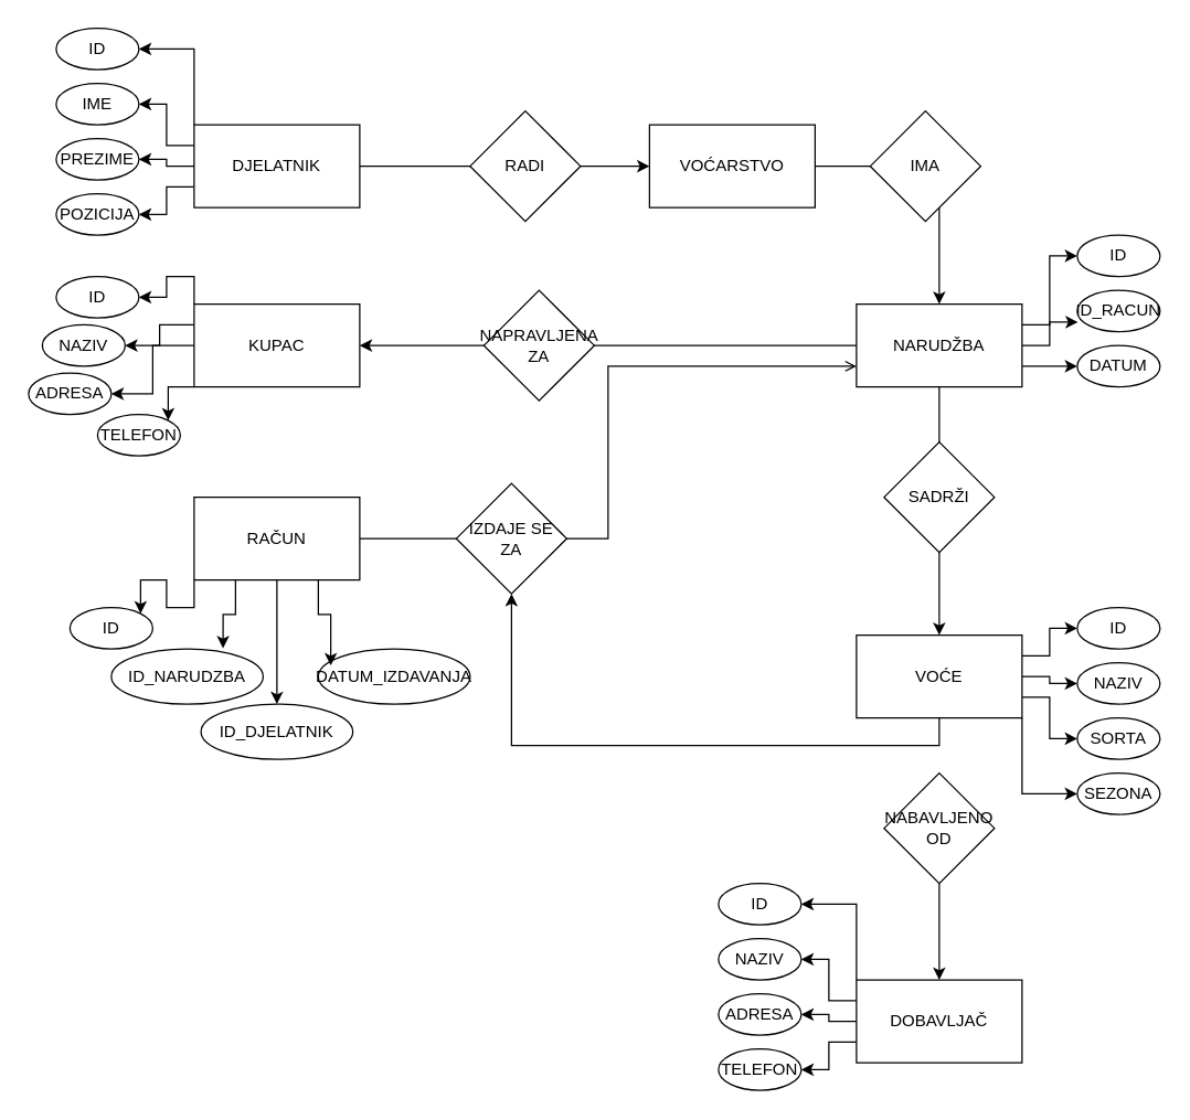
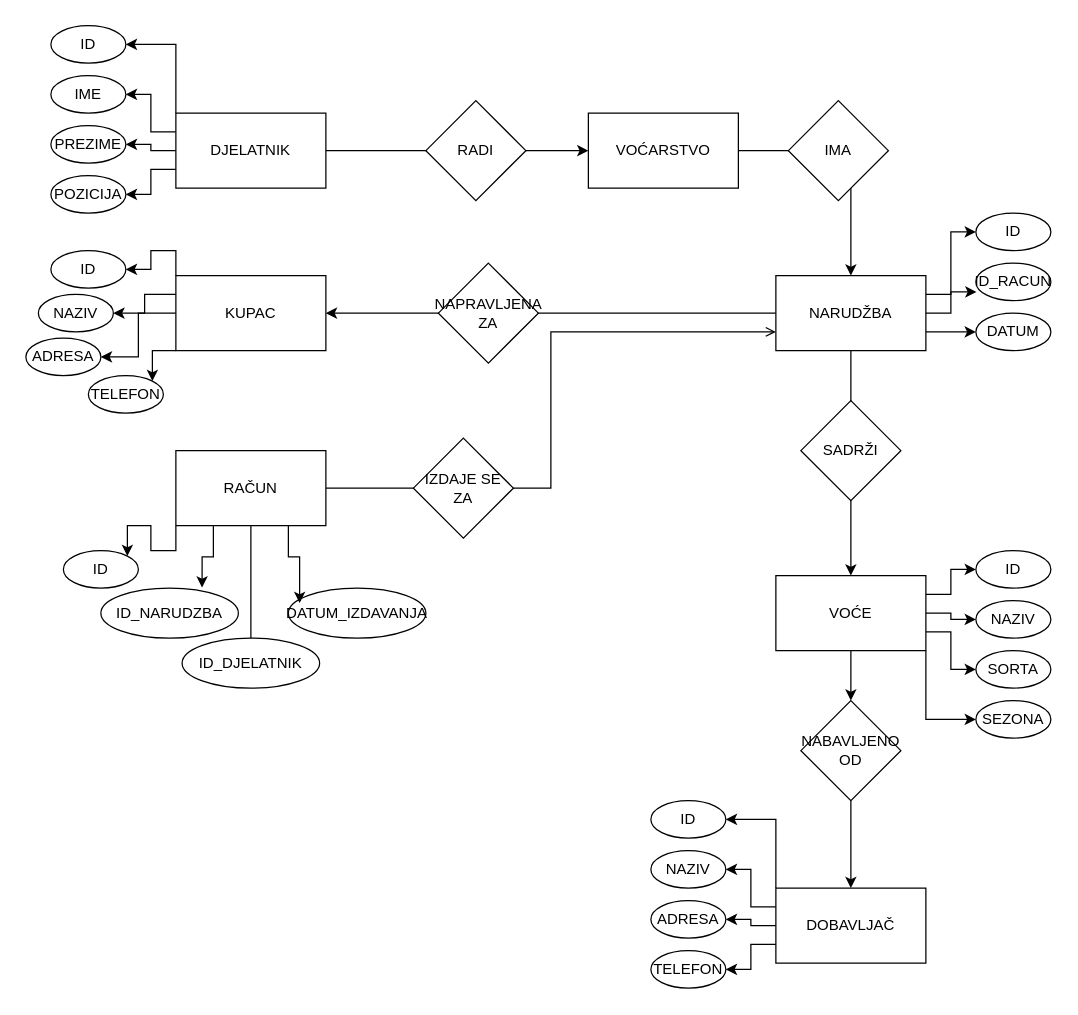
  <mxCell id="0" />
  <mxCell id="1" parent="0" />
  <mxCell id="2" style="edgeStyle=orthogonalEdgeStyle;rounded=0;orthogonalLoop=1;jettySize=auto;html=1;exitX=1;exitY=0.5;exitDx=0;exitDy=0;entryX=0;entryY=0.5;entryDx=0;entryDy=0;" edge="1" parent="1" source="7" target="10"><mxGeometry relative="1" as="geometry" /></mxCell>
  <mxCell id="3" style="edgeStyle=orthogonalEdgeStyle;rounded=0;orthogonalLoop=1;jettySize=auto;html=1;exitX=0;exitY=0;exitDx=0;exitDy=0;entryX=1;entryY=0.5;entryDx=0;entryDy=0;" edge="1" parent="1" source="7" target="42"><mxGeometry relative="1" as="geometry" /></mxCell>
  <mxCell id="4" style="edgeStyle=orthogonalEdgeStyle;rounded=0;orthogonalLoop=1;jettySize=auto;html=1;exitX=0;exitY=0.25;exitDx=0;exitDy=0;entryX=1;entryY=0.5;entryDx=0;entryDy=0;" edge="1" parent="1" source="7" target="43"><mxGeometry relative="1" as="geometry" /></mxCell>
  <mxCell id="5" style="edgeStyle=orthogonalEdgeStyle;rounded=0;orthogonalLoop=1;jettySize=auto;html=1;exitX=0;exitY=0.5;exitDx=0;exitDy=0;entryX=1;entryY=0.5;entryDx=0;entryDy=0;" edge="1" parent="1" source="7" target="44"><mxGeometry relative="1" as="geometry" /></mxCell>
  <mxCell id="6" style="edgeStyle=orthogonalEdgeStyle;rounded=0;orthogonalLoop=1;jettySize=auto;html=1;exitX=0;exitY=0.75;exitDx=0;exitDy=0;entryX=1;entryY=0.5;entryDx=0;entryDy=0;" edge="1" parent="1" source="7" target="45"><mxGeometry relative="1" as="geometry" /></mxCell>
  <mxCell id="7" value="DJELATNIK" style="rounded=0;whiteSpace=wrap;html=1;" vertex="1" parent="1"><mxGeometry x="140" y="90" width="120" height="60" as="geometry" /></mxCell>
  <mxCell id="8" value="RADI" style="rhombus;whiteSpace=wrap;html=1;" vertex="1" parent="1"><mxGeometry x="340" y="80" width="80" height="80" as="geometry" /></mxCell>
  <mxCell id="9" style="edgeStyle=orthogonalEdgeStyle;rounded=0;orthogonalLoop=1;jettySize=auto;html=1;exitX=1;exitY=0.5;exitDx=0;exitDy=0;entryX=0.5;entryY=0;entryDx=0;entryDy=0;" edge="1" parent="1" source="10" target="16"><mxGeometry relative="1" as="geometry" /></mxCell>
  <mxCell id="10" value="VOĆARSTVO" style="rounded=0;whiteSpace=wrap;html=1;" vertex="1" parent="1"><mxGeometry x="470" y="90" width="120" height="60" as="geometry" /></mxCell>
  <mxCell id="11" value="IMA" style="rhombus;whiteSpace=wrap;html=1;" vertex="1" parent="1"><mxGeometry x="630" y="80" width="80" height="80" as="geometry" /></mxCell>
  <mxCell id="12" style="edgeStyle=orthogonalEdgeStyle;rounded=0;orthogonalLoop=1;jettySize=auto;html=1;exitX=0.5;exitY=1;exitDx=0;exitDy=0;entryX=0.5;entryY=0;entryDx=0;entryDy=0;" edge="1" parent="1" source="16" target="22"><mxGeometry relative="1" as="geometry" /></mxCell>
  <mxCell id="13" style="edgeStyle=orthogonalEdgeStyle;rounded=0;orthogonalLoop=1;jettySize=auto;html=1;exitX=0;exitY=0.5;exitDx=0;exitDy=0;entryX=1;entryY=0.5;entryDx=0;entryDy=0;" edge="1" parent="1" source="16" target="35"><mxGeometry relative="1" as="geometry" /></mxCell>
  <mxCell id="14" style="edgeStyle=orthogonalEdgeStyle;rounded=0;orthogonalLoop=1;jettySize=auto;html=1;exitX=1;exitY=0.25;exitDx=0;exitDy=0;entryX=0;entryY=0.5;entryDx=0;entryDy=0;" edge="1" parent="1" source="16" target="54"><mxGeometry relative="1" as="geometry" /></mxCell>
  <mxCell id="15" style="edgeStyle=orthogonalEdgeStyle;rounded=0;orthogonalLoop=1;jettySize=auto;html=1;exitX=1;exitY=0.75;exitDx=0;exitDy=0;entryX=0;entryY=0.5;entryDx=0;entryDy=0;" edge="1" parent="1" source="16" target="56"><mxGeometry relative="1" as="geometry" /></mxCell>
  <mxCell id="16" value="NARUDŽBA" style="rounded=0;whiteSpace=wrap;html=1;" vertex="1" parent="1"><mxGeometry x="620" y="220" width="120" height="60" as="geometry" /></mxCell>
  <mxCell id="17" style="edgeStyle=orthogonalEdgeStyle;rounded=0;orthogonalLoop=1;jettySize=auto;html=1;exitX=0.5;exitY=1;exitDx=0;exitDy=0;entryX=0.5;entryY=0;entryDx=0;entryDy=0;" edge="1" parent="1" source="30" target="27"><mxGeometry relative="1" as="geometry" /></mxCell>
  <mxCell id="18" style="edgeStyle=orthogonalEdgeStyle;rounded=0;orthogonalLoop=1;jettySize=auto;html=1;exitX=1;exitY=0.25;exitDx=0;exitDy=0;entryX=0;entryY=0.5;entryDx=0;entryDy=0;" edge="1" parent="1" source="22" target="64"><mxGeometry relative="1" as="geometry" /></mxCell>
  <mxCell id="19" style="edgeStyle=orthogonalEdgeStyle;rounded=0;orthogonalLoop=1;jettySize=auto;html=1;exitX=1;exitY=0.5;exitDx=0;exitDy=0;entryX=0;entryY=0.5;entryDx=0;entryDy=0;" edge="1" parent="1" source="22" target="65"><mxGeometry relative="1" as="geometry" /></mxCell>
  <mxCell id="20" style="edgeStyle=orthogonalEdgeStyle;rounded=0;orthogonalLoop=1;jettySize=auto;html=1;exitX=1;exitY=0.75;exitDx=0;exitDy=0;entryX=0;entryY=0.5;entryDx=0;entryDy=0;" edge="1" parent="1" source="22" target="66"><mxGeometry relative="1" as="geometry" /></mxCell>
  <mxCell id="21" style="edgeStyle=orthogonalEdgeStyle;rounded=0;orthogonalLoop=1;jettySize=auto;html=1;exitX=1;exitY=1;exitDx=0;exitDy=0;entryX=0;entryY=0.5;entryDx=0;entryDy=0;" edge="1" parent="1" source="22" target="67"><mxGeometry relative="1" as="geometry" /></mxCell>
  <mxCell id="22" value="VOĆE" style="rounded=0;whiteSpace=wrap;html=1;" vertex="1" parent="1"><mxGeometry x="620" y="460" width="120" height="60" as="geometry" /></mxCell>
  <mxCell id="23" style="edgeStyle=orthogonalEdgeStyle;rounded=0;orthogonalLoop=1;jettySize=auto;html=1;exitX=0;exitY=0;exitDx=0;exitDy=0;entryX=1;entryY=0.5;entryDx=0;entryDy=0;" edge="1" parent="1" source="27" target="46"><mxGeometry relative="1" as="geometry" /></mxCell>
  <mxCell id="24" style="edgeStyle=orthogonalEdgeStyle;rounded=0;orthogonalLoop=1;jettySize=auto;html=1;exitX=0;exitY=0.25;exitDx=0;exitDy=0;entryX=1;entryY=0.5;entryDx=0;entryDy=0;" edge="1" parent="1" source="27" target="47"><mxGeometry relative="1" as="geometry" /></mxCell>
  <mxCell id="25" style="edgeStyle=orthogonalEdgeStyle;rounded=0;orthogonalLoop=1;jettySize=auto;html=1;exitX=0;exitY=0.5;exitDx=0;exitDy=0;entryX=1;entryY=0.5;entryDx=0;entryDy=0;" edge="1" parent="1" source="27" target="48"><mxGeometry relative="1" as="geometry" /></mxCell>
  <mxCell id="26" style="edgeStyle=orthogonalEdgeStyle;rounded=0;orthogonalLoop=1;jettySize=auto;html=1;exitX=0;exitY=0.75;exitDx=0;exitDy=0;entryX=1;entryY=0.5;entryDx=0;entryDy=0;" edge="1" parent="1" source="27" target="49"><mxGeometry relative="1" as="geometry" /></mxCell>
  <mxCell id="27" value="DOBAVLJAČ" style="rounded=0;whiteSpace=wrap;html=1;" vertex="1" parent="1"><mxGeometry x="620" y="710" width="120" height="60" as="geometry" /></mxCell>
  <mxCell id="28" value="SADRŽI" style="rhombus;whiteSpace=wrap;html=1;" vertex="1" parent="1"><mxGeometry x="640" y="320" width="80" height="80" as="geometry" /></mxCell>
- <mxCell id="29" value="" style="edgeStyle=orthogonalEdgeStyle;rounded=0;orthogonalLoop=1;jettySize=auto;html=1;exitX=0.5;exitY=1;exitDx=0;exitDy=0;" edge="1" parent="1" source="22" target="41"><mxGeometry relative="1" as="geometry"><mxPoint x="680" y="520" as="sourcePoint" /><mxPoint x="680" y="710" as="targetPoint" /></mxGeometry></mxCell>
+ <mxCell id="29" value="" style="edgeStyle=orthogonalEdgeStyle;rounded=0;orthogonalLoop=1;jettySize=auto;html=1;exitX=0.5;exitY=1;exitDx=0;exitDy=0;entryX=0.5;entryY=0;entryDx=0;entryDy=0;" edge="1" parent="1" source="22" target="30"><mxGeometry relative="1" as="geometry"><mxPoint x="680" y="520" as="sourcePoint" /><mxPoint x="680" y="710" as="targetPoint" /></mxGeometry></mxCell>
  <mxCell id="30" value="NABAVLJENO OD" style="rhombus;whiteSpace=wrap;html=1;" vertex="1" parent="1"><mxGeometry x="640" y="560" width="80" height="80" as="geometry" /></mxCell>
  <mxCell id="31" style="edgeStyle=orthogonalEdgeStyle;rounded=0;orthogonalLoop=1;jettySize=auto;html=1;exitX=0;exitY=0;exitDx=0;exitDy=0;entryX=1;entryY=0.5;entryDx=0;entryDy=0;" edge="1" parent="1" source="35" target="50"><mxGeometry relative="1" as="geometry" /></mxCell>
  <mxCell id="32" style="edgeStyle=orthogonalEdgeStyle;rounded=0;orthogonalLoop=1;jettySize=auto;html=1;exitX=0;exitY=0.25;exitDx=0;exitDy=0;entryX=1;entryY=0.5;entryDx=0;entryDy=0;" edge="1" parent="1" source="35" target="51"><mxGeometry relative="1" as="geometry" /></mxCell>
  <mxCell id="33" style="edgeStyle=orthogonalEdgeStyle;rounded=0;orthogonalLoop=1;jettySize=auto;html=1;exitX=0;exitY=0.5;exitDx=0;exitDy=0;entryX=1;entryY=0.5;entryDx=0;entryDy=0;" edge="1" parent="1" source="35" target="52"><mxGeometry relative="1" as="geometry" /></mxCell>
  <mxCell id="34" style="edgeStyle=orthogonalEdgeStyle;rounded=0;orthogonalLoop=1;jettySize=auto;html=1;exitX=0;exitY=1;exitDx=0;exitDy=0;entryX=1;entryY=0;entryDx=0;entryDy=0;" edge="1" parent="1" source="35" target="53"><mxGeometry relative="1" as="geometry" /></mxCell>
  <mxCell id="35" value="KUPAC" style="rounded=0;whiteSpace=wrap;html=1;" vertex="1" parent="1"><mxGeometry x="140" y="220" width="120" height="60" as="geometry" /></mxCell>
  <mxCell id="36" style="edgeStyle=orthogonalEdgeStyle;rounded=0;orthogonalLoop=1;jettySize=auto;html=1;exitX=1;exitY=0.5;exitDx=0;exitDy=0;entryX=0;entryY=0.75;entryDx=0;entryDy=0;endArrow=open;" edge="1" parent="1" source="39" target="16"><mxGeometry relative="1" as="geometry" /></mxCell>
  <mxCell id="37" style="edgeStyle=orthogonalEdgeStyle;rounded=0;orthogonalLoop=1;jettySize=auto;html=1;exitX=0;exitY=1;exitDx=0;exitDy=0;entryX=1;entryY=0;entryDx=0;entryDy=0;" edge="1" parent="1" source="39" target="58"><mxGeometry relative="1" as="geometry" /></mxCell>
- <mxCell id="38" style="edgeStyle=orthogonalEdgeStyle;rounded=0;orthogonalLoop=1;jettySize=auto;html=1;exitX=0.5;exitY=1;exitDx=0;exitDy=0;entryX=0.5;entryY=0;entryDx=0;entryDy=0;" edge="1" parent="1" source="39" target="60"><mxGeometry relative="1" as="geometry" /></mxCell>
+ <mxCell id="38" style="edgeStyle=orthogonalEdgeStyle;rounded=0;orthogonalLoop=1;jettySize=auto;html=1;exitX=0.5;exitY=1;exitDx=0;exitDy=0;entryX=0.5;entryY=0;entryDx=0;entryDy=0;endArrow=none;" edge="1" parent="1" source="39" target="60"><mxGeometry relative="1" as="geometry" /></mxCell>
  <mxCell id="39" value="RAČUN" style="rounded=0;whiteSpace=wrap;html=1;" vertex="1" parent="1"><mxGeometry x="140" y="360" width="120" height="60" as="geometry" /></mxCell>
  <mxCell id="40" value="NAPRAVLJENA ZA" style="rhombus;whiteSpace=wrap;html=1;" vertex="1" parent="1"><mxGeometry x="350" y="210" width="80" height="80" as="geometry" /></mxCell>
  <mxCell id="41" value="IZDAJE SE ZA" style="rhombus;whiteSpace=wrap;html=1;" vertex="1" parent="1"><mxGeometry x="330" y="350" width="80" height="80" as="geometry" /></mxCell>
  <mxCell id="42" value="ID" style="ellipse;whiteSpace=wrap;html=1;" vertex="1" parent="1"><mxGeometry x="40" y="20" width="60" height="30" as="geometry" /></mxCell>
  <mxCell id="43" value="IME&lt;span style=&quot;color: rgba(0, 0, 0, 0); font-family: monospace; font-size: 0px; text-align: start; text-wrap-mode: nowrap;&quot;&gt;%3CmxGraphModel%3E%3Croot%3E%3CmxCell%20id%3D%220%22%2F%3E%3CmxCell%20id%3D%221%22%20parent%3D%220%22%2F%3E%3CmxCell%20id%3D%222%22%20value%3D%22ID%22%20style%3D%22ellipse%3BwhiteSpace%3Dwrap%3Bhtml%3D1%3B%22%20vertex%3D%221%22%20parent%3D%221%22%3E%3CmxGeometry%20x%3D%2220%22%20y%3D%2210%22%20width%3D%2260%22%20height%3D%2230%22%20as%3D%22geometry%22%2F%3E%3C%2FmxCell%3E%3C%2Froot%3E%3C%2FmxGraphModel%3E&lt;/span&gt;" style="ellipse;whiteSpace=wrap;html=1;" vertex="1" parent="1"><mxGeometry x="40" y="60" width="60" height="30" as="geometry" /></mxCell>
  <mxCell id="44" value="PREZIME&lt;span style=&quot;color: rgba(0, 0, 0, 0); font-family: monospace; font-size: 0px; text-align: start; text-wrap-mode: nowrap;&quot;&gt;%3CmxGraphModel%3E%3Croot%3E%3CmxCell%20id%3D%220%22%2F%3E%3CmxCell%20id%3D%221%22%20parent%3D%220%22%2F%3E%3CmxCell%20id%3D%222%22%20value%3D%22ID%22%20style%3D%22ellipse%3BwhiteSpace%3Dwrap%3Bhtml%3D1%3B%22%20vertex%3D%221%22%20parent%3D%221%22%3E%3CmxGeometry%20x%3D%2220%22%20y%3D%2210%22%20width%3D%2260%22%20height%3D%2230%22%20as%3D%22geometry%22%2F%3E%3C%2FmxCell%3E%3C%2Froot%3E%3C%2FmxGraphModel%3E&lt;/span&gt;" style="ellipse;whiteSpace=wrap;html=1;" vertex="1" parent="1"><mxGeometry x="40" y="100" width="60" height="30" as="geometry" /></mxCell>
  <mxCell id="45" value="POZICIJA" style="ellipse;whiteSpace=wrap;html=1;" vertex="1" parent="1"><mxGeometry x="40" y="140" width="60" height="30" as="geometry" /></mxCell>
  <mxCell id="46" value="ID" style="ellipse;whiteSpace=wrap;html=1;" vertex="1" parent="1"><mxGeometry x="520" y="640" width="60" height="30" as="geometry" /></mxCell>
  <mxCell id="47" value="NAZIV" style="ellipse;whiteSpace=wrap;html=1;" vertex="1" parent="1"><mxGeometry x="520" y="680" width="60" height="30" as="geometry" /></mxCell>
  <mxCell id="48" value="ADRESA" style="ellipse;whiteSpace=wrap;html=1;" vertex="1" parent="1"><mxGeometry x="520" y="720" width="60" height="30" as="geometry" /></mxCell>
  <mxCell id="49" value="TELEFON" style="ellipse;whiteSpace=wrap;html=1;" vertex="1" parent="1"><mxGeometry x="520" y="760" width="60" height="30" as="geometry" /></mxCell>
  <mxCell id="50" value="ID" style="ellipse;whiteSpace=wrap;html=1;" vertex="1" parent="1"><mxGeometry x="40" y="200" width="60" height="30" as="geometry" /></mxCell>
  <mxCell id="51" value="NAZIV" style="ellipse;whiteSpace=wrap;html=1;" vertex="1" parent="1"><mxGeometry x="30" y="235" width="60" height="30" as="geometry" /></mxCell>
  <mxCell id="52" value="ADRESA" style="ellipse;whiteSpace=wrap;html=1;" vertex="1" parent="1"><mxGeometry y="270" width="60" height="30" as="geometry" x="20" /></mxCell>
  <mxCell id="53" value="TELEFON" style="ellipse;whiteSpace=wrap;html=1;" vertex="1" parent="1"><mxGeometry x="70" y="300" width="60" height="30" as="geometry" /></mxCell>
  <mxCell id="54" value="ID" style="ellipse;whiteSpace=wrap;html=1;" vertex="1" parent="1"><mxGeometry x="780" y="170" width="60" height="30" as="geometry" /></mxCell>
  <mxCell id="55" value="ID_RACUN" style="ellipse;whiteSpace=wrap;html=1;" vertex="1" parent="1"><mxGeometry x="780" y="210" width="60" height="30" as="geometry" /></mxCell>
  <mxCell id="56" value="DATUM" style="ellipse;whiteSpace=wrap;html=1;" vertex="1" parent="1"><mxGeometry x="780" y="250" width="60" height="30" as="geometry" /></mxCell>
  <mxCell id="57" style="edgeStyle=orthogonalEdgeStyle;rounded=0;orthogonalLoop=1;jettySize=auto;html=1;exitX=1;exitY=0.5;exitDx=0;exitDy=0;entryX=0.008;entryY=0.767;entryDx=0;entryDy=0;entryPerimeter=0;" edge="1" parent="1" source="16" target="55"><mxGeometry relative="1" as="geometry" /></mxCell>
  <mxCell id="58" value="ID" style="ellipse;whiteSpace=wrap;html=1;" vertex="1" parent="1"><mxGeometry x="50" y="440" width="60" height="30" as="geometry" /></mxCell>
  <mxCell id="59" value="ID_NARUDZBA" style="ellipse;whiteSpace=wrap;html=1;" vertex="1" parent="1"><mxGeometry x="80" y="470" width="110" height="40" as="geometry" /></mxCell>
  <mxCell id="60" value="ID_DJELATNIK" style="ellipse;whiteSpace=wrap;html=1;" vertex="1" parent="1"><mxGeometry x="145" y="510" width="110" height="40" as="geometry" /></mxCell>
  <mxCell id="61" value="DATUM_IZDAVANJA" style="ellipse;whiteSpace=wrap;html=1;" vertex="1" parent="1"><mxGeometry x="230" y="470" width="110" height="40" as="geometry" /></mxCell>
  <mxCell id="62" style="edgeStyle=orthogonalEdgeStyle;rounded=0;orthogonalLoop=1;jettySize=auto;html=1;exitX=0.25;exitY=1;exitDx=0;exitDy=0;entryX=0.736;entryY=-0.012;entryDx=0;entryDy=0;entryPerimeter=0;" edge="1" parent="1" source="39" target="59"><mxGeometry relative="1" as="geometry" /></mxCell>
  <mxCell id="63" style="edgeStyle=orthogonalEdgeStyle;rounded=0;orthogonalLoop=1;jettySize=auto;html=1;exitX=0.75;exitY=1;exitDx=0;exitDy=0;entryX=0.082;entryY=0.3;entryDx=0;entryDy=0;entryPerimeter=0;" edge="1" parent="1" source="39" target="61"><mxGeometry relative="1" as="geometry" /></mxCell>
  <mxCell id="64" value="ID" style="ellipse;whiteSpace=wrap;html=1;" vertex="1" parent="1"><mxGeometry x="780" y="440" width="60" height="30" as="geometry" /></mxCell>
  <mxCell id="65" value="NAZIV" style="ellipse;whiteSpace=wrap;html=1;" vertex="1" parent="1"><mxGeometry x="780" y="480" width="60" height="30" as="geometry" /></mxCell>
  <mxCell id="66" value="SORTA" style="ellipse;whiteSpace=wrap;html=1;" vertex="1" parent="1"><mxGeometry x="780" y="520" width="60" height="30" as="geometry" /></mxCell>
  <mxCell id="67" value="SEZONA" style="ellipse;whiteSpace=wrap;html=1;" vertex="1" parent="1"><mxGeometry x="780" y="560" width="60" height="30" as="geometry" /></mxCell>
